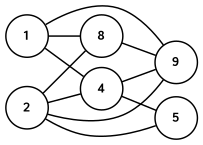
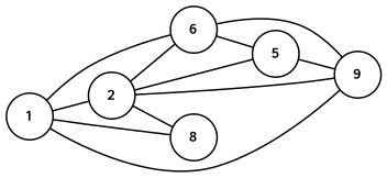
  digraph {
    nodesep=0.1
    rankdir=LR
    ranksep=0.3
    node [fixedsize=true fontname="Courier-Bold" fontsize=10 shape=circle]
    edge [arrowhead=vee arrowsize=0.6 dir=none]
    1 [height=0.4 width=0.4]
    2 [height=0.4 width=0.4]
-   4 [height=0.4 width=0.4]
+   4 [height=0.4 width=0.4 label=6]
    n4 [height=0.4 label=9 width=0.4]
    8 [height=0.4 width=0.4]
    5 [height=0.4 width=0.4]
+   1 -> 2
    1 -> 4
    1 -> n4
    1 -> 8
    2 -> 4
    2 -> n4
    2 -> 8
    2 -> 5
    4 -> n4
    4 -> 5
-   8 -> n4
+   5 -> n4
  }
